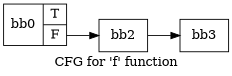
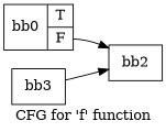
  digraph {
    label="CFG for 'f' function"
    rankdir=LR
    node [shape=record]
    n1 [label="{bb0|{<s0>T|<s1>F}}"]
    n2 [label="{bb2}"]
    n3 [label="{bb3}"]
    n1 -> n2 [tailport=s1]
-   n2 -> n3
+   n3 -> n2
  }
